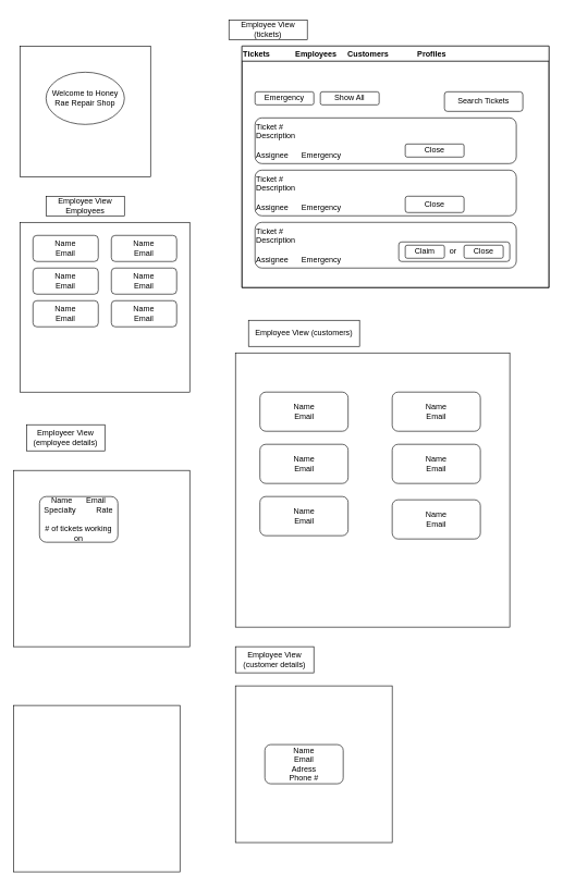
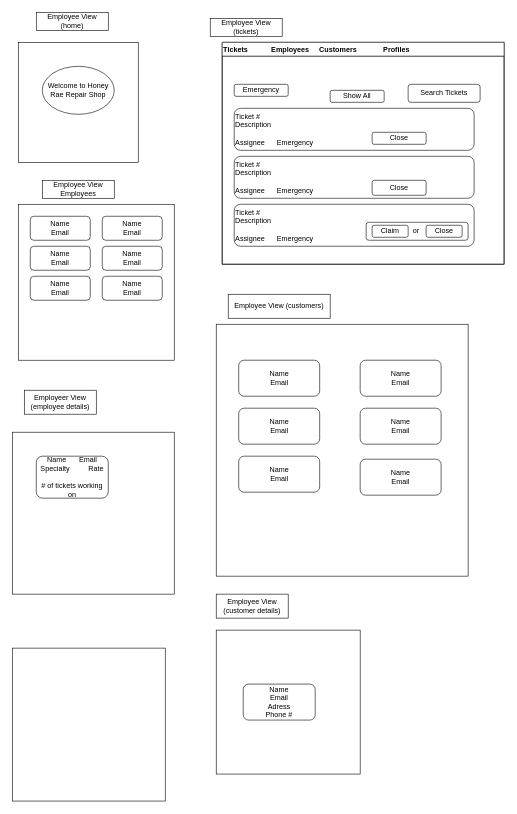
  <mxCell id="0" />
  <mxCell id="1" parent="0" />
  <mxCell id="2" value="" style="whiteSpace=wrap;html=1;aspect=fixed;" vertex="1" parent="1"><mxGeometry x="30" y="70" width="200" height="200" as="geometry" /></mxCell>
+ <mxCell id="3" value="Employee View (home)" style="rounded=0;whiteSpace=wrap;html=1;" vertex="1" parent="1"><mxGeometry x="60" y="20" width="120" height="30" as="geometry" /></mxCell>
  <mxCell id="4" value="Welcome to Honey Rae Repair Shop" style="ellipse;whiteSpace=wrap;html=1;" vertex="1" parent="1"><mxGeometry x="70" y="110" width="120" height="80" as="geometry" /></mxCell>
  <mxCell id="5" value="" style="whiteSpace=wrap;html=1;aspect=fixed;" vertex="1" parent="1"><mxGeometry x="30" y="340" width="260" height="260" as="geometry" /></mxCell>
  <mxCell id="6" value="Employee View Employees" style="rounded=0;whiteSpace=wrap;html=1;" vertex="1" parent="1"><mxGeometry x="70" y="300" width="120" height="30" as="geometry" /></mxCell>
  <mxCell id="7" value="Name&lt;div&gt;Email&lt;/div&gt;" style="rounded=1;whiteSpace=wrap;html=1;" vertex="1" parent="1"><mxGeometry x="50" y="360" width="100" height="40" as="geometry" /></mxCell>
  <mxCell id="8" value="Name&lt;div&gt;Email&lt;/div&gt;" style="rounded=1;whiteSpace=wrap;html=1;" vertex="1" parent="1"><mxGeometry x="50" y="410" width="100" height="40" as="geometry" /></mxCell>
  <mxCell id="9" value="Name&lt;div&gt;Email&lt;/div&gt;" style="rounded=1;whiteSpace=wrap;html=1;" vertex="1" parent="1"><mxGeometry x="50" y="460" width="100" height="40" as="geometry" /></mxCell>
  <mxCell id="10" value="Name&lt;div&gt;Email&lt;/div&gt;" style="rounded=1;whiteSpace=wrap;html=1;" vertex="1" parent="1"><mxGeometry x="170" y="360" width="100" height="40" as="geometry" /></mxCell>
  <mxCell id="11" value="Name&lt;div&gt;Email&lt;/div&gt;" style="rounded=1;whiteSpace=wrap;html=1;" vertex="1" parent="1"><mxGeometry x="170" y="410" width="100" height="40" as="geometry" /></mxCell>
  <mxCell id="12" value="Name&lt;div&gt;Email&lt;/div&gt;" style="rounded=1;whiteSpace=wrap;html=1;" vertex="1" parent="1"><mxGeometry x="170" y="460" width="100" height="40" as="geometry" /></mxCell>
  <mxCell id="13" value="S" style="swimlane;whiteSpace=wrap;html=1;align=left;" vertex="1" parent="1"><mxGeometry x="370" y="70" width="470" height="370" as="geometry"><mxRectangle x="360" y="200" width="50" height="40" as="alternateBounds" /></mxGeometry></mxCell>
  <mxCell id="14" value="Close" style="rounded=1;whiteSpace=wrap;html=1;" vertex="1" parent="13"><mxGeometry x="310" y="142.5" width="60" height="25" as="geometry" /></mxCell>
  <mxCell id="15" value="Ticket #&lt;div&gt;Description&lt;/div&gt;&lt;div&gt;&lt;br&gt;&lt;/div&gt;&lt;div&gt;Assignee&amp;nbsp; &amp;nbsp; &amp;nbsp; Emergency&amp;nbsp;&lt;span style=&quot;white-space: pre;&quot;&gt;&#09;&lt;/span&gt;&lt;span style=&quot;white-space: pre;&quot;&gt;&#09;&lt;/span&gt;&lt;span style=&quot;white-space: pre;&quot;&gt;&#09;&lt;/span&gt;&lt;span style=&quot;white-space: pre;&quot;&gt;&#09;&lt;/span&gt;&lt;span style=&quot;white-space: pre;&quot;&gt;&#09;&lt;/span&gt;&lt;/div&gt;" style="rounded=1;whiteSpace=wrap;html=1;align=left;" vertex="1" parent="13"><mxGeometry x="20" y="190" width="400" height="70" as="geometry" /></mxCell>
  <mxCell id="16" value="Tickets&lt;span style=&quot;white-space: pre;&quot;&gt;&#09;&lt;/span&gt;&lt;span style=&quot;white-space: pre;&quot;&gt;&#09;&lt;/span&gt;Employees&lt;span style=&quot;white-space: pre;&quot;&gt;&#09;&lt;/span&gt;Customers&lt;span style=&quot;white-space: pre;&quot;&gt;&#09;&lt;/span&gt;&lt;span style=&quot;white-space: pre;&quot;&gt;&#09;&lt;/span&gt;Profiles&lt;span style=&quot;white-space: pre;&quot;&gt;&#09;&lt;/span&gt;" style="swimlane;whiteSpace=wrap;html=1;align=left;" vertex="1" parent="13"><mxGeometry width="470" height="370" as="geometry"><mxRectangle x="360" y="200" width="50" height="40" as="alternateBounds" /></mxGeometry></mxCell>
  <mxCell id="17" value="Close" style="rounded=1;whiteSpace=wrap;html=1;" vertex="1" parent="16"><mxGeometry x="310" y="142.5" width="60" height="25" as="geometry" /></mxCell>
  <mxCell id="18" value="Ticket #&lt;div&gt;Description&lt;/div&gt;&lt;div&gt;&lt;br&gt;&lt;/div&gt;&lt;div&gt;Assignee&amp;nbsp; &amp;nbsp; &amp;nbsp; Emergency&amp;nbsp;&lt;span style=&quot;white-space: pre;&quot;&gt;&#09;&lt;/span&gt;&lt;span style=&quot;white-space: pre;&quot;&gt;&#09;&lt;/span&gt;&lt;span style=&quot;white-space: pre;&quot;&gt;&#09;&lt;/span&gt;&lt;span style=&quot;white-space: pre;&quot;&gt;&#09;&lt;/span&gt;&lt;span style=&quot;white-space: pre;&quot;&gt;&#09;&lt;/span&gt;&lt;/div&gt;" style="rounded=1;whiteSpace=wrap;html=1;align=left;" vertex="1" parent="16"><mxGeometry x="20" y="110" width="400" height="70" as="geometry" /></mxCell>
  <mxCell id="19" value="Ticket #&lt;div&gt;Description&lt;/div&gt;&lt;div&gt;&lt;br&gt;&lt;/div&gt;&lt;div&gt;Assignee&amp;nbsp; &amp;nbsp; &amp;nbsp; Emergency&amp;nbsp;&lt;span style=&quot;white-space: pre;&quot;&gt;&#09;&lt;/span&gt;&lt;span style=&quot;white-space: pre;&quot;&gt;&#09;&lt;/span&gt;&lt;span style=&quot;white-space: pre;&quot;&gt;&#09;&lt;/span&gt;&lt;span style=&quot;white-space: pre;&quot;&gt;&#09;&lt;/span&gt;&lt;span style=&quot;white-space: pre;&quot;&gt;&#09;&lt;/span&gt;&lt;/div&gt;" style="rounded=1;whiteSpace=wrap;html=1;align=left;" vertex="1" parent="16"><mxGeometry x="20" y="270" width="400" height="70" as="geometry" /></mxCell>
  <mxCell id="20" value="Emergency" style="rounded=1;whiteSpace=wrap;html=1;" vertex="1" parent="16"><mxGeometry x="20" y="70" width="90" height="20" as="geometry" /></mxCell>
- <mxCell id="21" value="Show All" style="rounded=1;whiteSpace=wrap;html=1;" vertex="1" parent="16"><mxGeometry x="120" y="70" width="90" height="20" as="geometry" /></mxCell>
+ <mxCell id="21" value="Show All" style="rounded=1;whiteSpace=wrap;html=1;" vertex="1" parent="16"><mxGeometry x="180" y="80" width="90" height="20" as="geometry" /></mxCell>
  <mxCell id="22" value="Close" style="rounded=1;whiteSpace=wrap;html=1;" vertex="1" parent="16"><mxGeometry x="250" y="150" width="90" height="20" as="geometry" /></mxCell>
  <mxCell id="23" value="or&amp;nbsp;" style="rounded=1;whiteSpace=wrap;html=1;" vertex="1" parent="16"><mxGeometry x="240" y="300" width="170" height="30" as="geometry" /></mxCell>
  <mxCell id="24" value="Claim" style="rounded=1;whiteSpace=wrap;html=1;" vertex="1" parent="16"><mxGeometry x="250" y="305" width="60" height="20" as="geometry" /></mxCell>
  <mxCell id="25" value="Close" style="rounded=1;whiteSpace=wrap;html=1;" vertex="1" parent="16"><mxGeometry x="340" y="305" width="60" height="20" as="geometry" /></mxCell>
  <mxCell id="26" value="Search Tickets" style="rounded=1;whiteSpace=wrap;html=1;" vertex="1" parent="16"><mxGeometry x="310" y="70" width="120" height="30" as="geometry" /></mxCell>
  <mxCell id="27" value="Close" style="rounded=1;whiteSpace=wrap;html=1;" vertex="1" parent="13"><mxGeometry x="250" y="230" width="90" height="25" as="geometry" /></mxCell>
  <mxCell id="28" value="Employee View (tickets)" style="rounded=0;whiteSpace=wrap;html=1;" vertex="1" parent="1"><mxGeometry x="350" y="30" width="120" height="30" as="geometry" /></mxCell>
  <mxCell id="29" value="" style="whiteSpace=wrap;html=1;aspect=fixed;" vertex="1" parent="1"><mxGeometry x="20" y="720" width="270" height="270" as="geometry" /></mxCell>
  <mxCell id="30" value="Employeer View (employee details)" style="rounded=0;whiteSpace=wrap;html=1;" vertex="1" parent="1"><mxGeometry x="40" y="650" width="120" height="40" as="geometry" /></mxCell>
  <mxCell id="31" value="Name&lt;span style=&quot;white-space: pre;&quot;&gt;&#09;&lt;/span&gt;Email&lt;div&gt;&lt;font color=&quot;#000000&quot;&gt;Specialty&lt;span style=&quot;white-space: pre;&quot;&gt;&#09;&lt;/span&gt;&lt;span style=&quot;white-space: pre;&quot;&gt;&#09;&lt;/span&gt;Rate&lt;/font&gt;&lt;/div&gt;&lt;div&gt;&lt;font color=&quot;#000000&quot;&gt;&lt;br&gt;&lt;/font&gt;&lt;div&gt;&lt;div&gt;# of tickets working on&lt;/div&gt;&lt;/div&gt;&lt;/div&gt;" style="rounded=1;whiteSpace=wrap;html=1;" vertex="1" parent="1"><mxGeometry x="60" y="760" width="120" height="70" as="geometry" /></mxCell>
  <mxCell id="32" value="" style="whiteSpace=wrap;html=1;aspect=fixed;" vertex="1" parent="1"><mxGeometry x="360" y="540" width="420" height="420" as="geometry" /></mxCell>
  <mxCell id="33" value="Employee View (customers)" style="rounded=0;whiteSpace=wrap;html=1;" vertex="1" parent="1"><mxGeometry x="380" y="490" width="170" height="40" as="geometry" /></mxCell>
  <mxCell id="34" value="Name&lt;div&gt;Email&lt;/div&gt;" style="rounded=1;whiteSpace=wrap;html=1;" vertex="1" parent="1"><mxGeometry x="397.5" y="600" width="135" height="60" as="geometry" /></mxCell>
  <mxCell id="35" value="Name&lt;div&gt;Email&lt;/div&gt;" style="rounded=1;whiteSpace=wrap;html=1;" vertex="1" parent="1"><mxGeometry x="397.5" y="680" width="135" height="60" as="geometry" /></mxCell>
  <mxCell id="36" value="Name&lt;div&gt;Email&lt;/div&gt;" style="rounded=1;whiteSpace=wrap;html=1;" vertex="1" parent="1"><mxGeometry x="397.5" y="760" width="135" height="60" as="geometry" /></mxCell>
  <mxCell id="37" value="Name&lt;div&gt;Email&lt;/div&gt;" style="rounded=1;whiteSpace=wrap;html=1;" vertex="1" parent="1"><mxGeometry x="600" y="600" width="135" height="60" as="geometry" /></mxCell>
  <mxCell id="38" value="Name&lt;div&gt;Email&lt;/div&gt;" style="rounded=1;whiteSpace=wrap;html=1;" vertex="1" parent="1"><mxGeometry x="600" y="680" width="135" height="60" as="geometry" /></mxCell>
  <mxCell id="39" value="Name&lt;div&gt;Email&lt;/div&gt;" style="rounded=1;whiteSpace=wrap;html=1;" vertex="1" parent="1"><mxGeometry x="600" y="765" width="135" height="60" as="geometry" /></mxCell>
  <mxCell id="40" value="" style="whiteSpace=wrap;html=1;aspect=fixed;" vertex="1" parent="1"><mxGeometry x="360" y="1050" width="240" height="240" as="geometry" /></mxCell>
  <mxCell id="41" value="Employee View (customer details)" style="rounded=0;whiteSpace=wrap;html=1;" vertex="1" parent="1"><mxGeometry x="360" y="990" width="120" height="40" as="geometry" /></mxCell>
  <mxCell id="42" value="Name&lt;div&gt;Email&lt;/div&gt;&lt;div&gt;Adress&lt;/div&gt;&lt;div&gt;Phone #&lt;/div&gt;" style="rounded=1;whiteSpace=wrap;html=1;" vertex="1" parent="1"><mxGeometry x="405" y="1140" width="120" height="60" as="geometry" /></mxCell>
  <mxCell id="43" value="" style="whiteSpace=wrap;html=1;aspect=fixed;" vertex="1" parent="1"><mxGeometry x="20" y="1080" width="255" height="255" as="geometry" /></mxCell>
